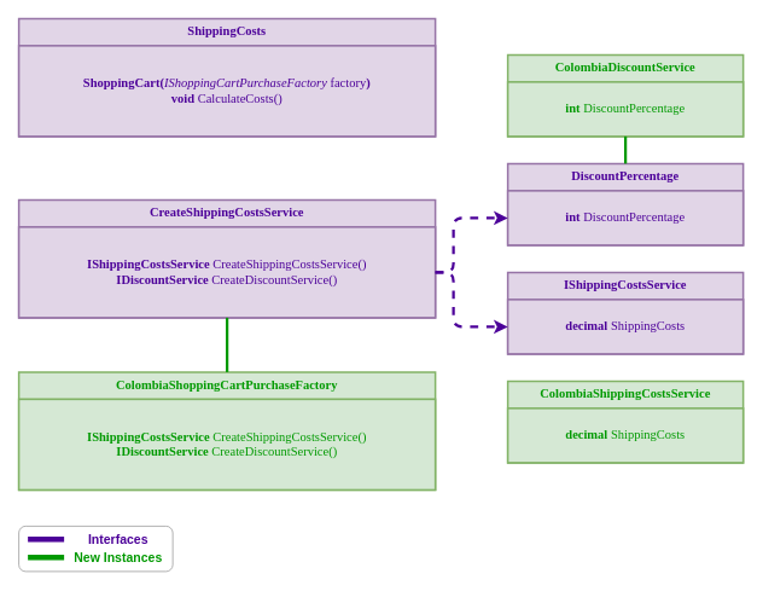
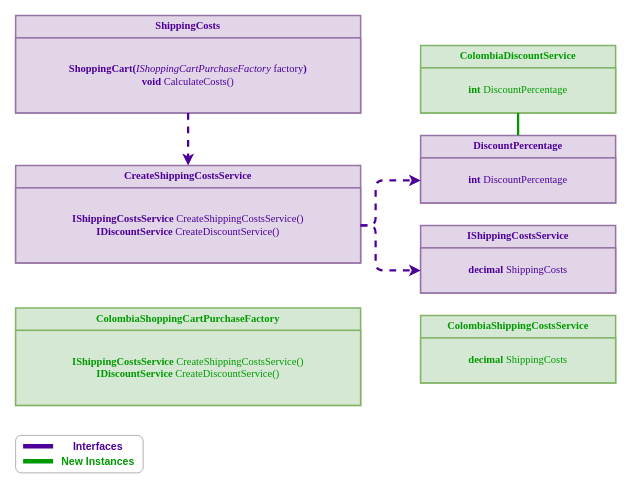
  <mxCell id="0" />
  <mxCell id="1" parent="0" />
  <mxCell id="2" value="" style="rounded=1;whiteSpace=wrap;html=1;strokeColor=#999999;" vertex="1" parent="1"><mxGeometry x="20" y="580" width="170" height="50" as="geometry" /></mxCell>
  <mxCell id="3" value="&lt;font color=&quot;#4c0099&quot; face=&quot;Verdana&quot; style=&quot;font-size: 14px;&quot;&gt;&lt;b&gt;ShippingCosts&lt;/b&gt;&lt;/font&gt;" style="swimlane;fontStyle=0;childLayout=stackLayout;horizontal=1;startSize=30;horizontalStack=0;resizeParent=1;resizeParentMax=0;resizeLast=0;collapsible=1;marginBottom=0;whiteSpace=wrap;html=1;fillColor=#e1d5e7;strokeColor=#9673a6;strokeWidth=2;" vertex="1" parent="1"><mxGeometry x="20" y="20" width="460" height="130" as="geometry" /></mxCell>
  <mxCell id="4" value="&lt;font face=&quot;Verdana&quot; color=&quot;#4c0099&quot;&gt;&lt;span style=&quot;font-size: 14px;&quot;&gt;&lt;b&gt;ShoppingCart(&lt;/b&gt;&lt;i&gt;IShoppingCartPurchaseFactory&lt;/i&gt; factory&lt;b&gt;)&lt;br&gt;void &lt;/b&gt;CalculateCosts()&lt;br&gt;&lt;/span&gt;&lt;/font&gt;" style="text;strokeColor=#9673a6;fillColor=#e1d5e7;align=center;verticalAlign=middle;spacingLeft=4;spacingRight=4;overflow=hidden;points=[[0,0.5],[1,0.5]];portConstraint=eastwest;rotatable=0;whiteSpace=wrap;html=1;strokeWidth=2;" vertex="1" parent="3"><mxGeometry y="30" width="460" height="100" as="geometry" /></mxCell>
  <mxCell id="5" value="&lt;font face=&quot;Verdana&quot; color=&quot;#4c0099&quot;&gt;&lt;span style=&quot;font-size: 14px;&quot;&gt;&lt;b&gt;CreateShippingCostsService&lt;/b&gt;&lt;/span&gt;&lt;/font&gt;" style="swimlane;fontStyle=0;childLayout=stackLayout;horizontal=1;startSize=30;horizontalStack=0;resizeParent=1;resizeParentMax=0;resizeLast=0;collapsible=1;marginBottom=0;whiteSpace=wrap;html=1;fillColor=#e1d5e7;strokeColor=#9673a6;strokeWidth=2;" vertex="1" parent="1"><mxGeometry x="20" y="220" width="460" height="130" as="geometry" /></mxCell>
  <mxCell id="6" value="&lt;font face=&quot;Verdana&quot; color=&quot;#4c0099&quot;&gt;&lt;span style=&quot;font-size: 14px;&quot;&gt;&lt;b&gt;IShippingCostsService &lt;/b&gt;CreateShippingCostsService()&lt;b&gt;&lt;br&gt;IDiscountService&amp;nbsp;&lt;/b&gt;CreateDiscountService()&lt;br&gt;&lt;/span&gt;&lt;/font&gt;" style="text;strokeColor=#9673a6;fillColor=#e1d5e7;align=center;verticalAlign=middle;spacingLeft=4;spacingRight=4;overflow=hidden;points=[[0,0.5],[1,0.5]];portConstraint=eastwest;rotatable=0;whiteSpace=wrap;html=1;strokeWidth=2;" vertex="1" parent="5"><mxGeometry y="30" width="460" height="100" as="geometry" /></mxCell>
+ <mxCell id="7" value="" style="endArrow=classic;html=1;rounded=1;entryX=0.5;entryY=0;entryDx=0;entryDy=0;exitX=0.5;exitY=1;exitDx=0;exitDy=0;strokeWidth=3;curved=0;strokeColor=#4C0099;dashed=1;" edge="1" parent="1" source="3" target="5"><mxGeometry width="50" height="50" relative="1" as="geometry"><mxPoint x="310" y="380" as="sourcePoint" /><mxPoint x="360" y="330" as="targetPoint" /></mxGeometry></mxCell>
  <mxCell id="8" value="&lt;font color=&quot;#009900&quot; face=&quot;Verdana&quot;&gt;&lt;span style=&quot;font-size: 14px;&quot;&gt;&lt;b style=&quot;&quot;&gt;ColombiaShoppingCartPurchaseFactory&lt;/b&gt;&lt;/span&gt;&lt;/font&gt;" style="swimlane;fontStyle=0;childLayout=stackLayout;horizontal=1;startSize=30;horizontalStack=0;resizeParent=1;resizeParentMax=0;resizeLast=0;collapsible=1;marginBottom=0;whiteSpace=wrap;html=1;fillColor=#D5E8D4;strokeColor=#82B366;strokeWidth=2;" vertex="1" parent="1"><mxGeometry x="20" y="410" width="460" height="130" as="geometry" /></mxCell>
  <mxCell id="9" value="&lt;font face=&quot;Verdana&quot;&gt;&lt;span style=&quot;font-size: 14px;&quot;&gt;&lt;font color=&quot;#009900&quot;&gt;&lt;b style=&quot;&quot;&gt;IShippingCostsService &lt;/b&gt;CreateShippingCostsService()&lt;b style=&quot;&quot;&gt;&lt;br&gt;IDiscountService&amp;nbsp;&lt;/b&gt;CreateDiscountService()&lt;/font&gt;&lt;br&gt;&lt;/span&gt;&lt;/font&gt;" style="text;strokeColor=#82B366;fillColor=#D5E8D4;align=center;verticalAlign=middle;spacingLeft=4;spacingRight=4;overflow=hidden;points=[[0,0.5],[1,0.5]];portConstraint=eastwest;rotatable=0;whiteSpace=wrap;html=1;strokeWidth=2;" vertex="1" parent="8"><mxGeometry y="30" width="460" height="100" as="geometry" /></mxCell>
- <mxCell id="10" value="" style="endArrow=none;html=1;rounded=1;exitX=0.5;exitY=1;exitDx=0;exitDy=0;entryX=0.5;entryY=0;entryDx=0;entryDy=0;curved=0;strokeWidth=3;strokeColor=#009900;" edge="1" parent="1" source="5" target="8"><mxGeometry width="50" height="50" relative="1" as="geometry"><mxPoint x="710" y="350" as="sourcePoint" /><mxPoint x="780" y="560" as="targetPoint" /></mxGeometry></mxCell>
  <mxCell id="11" value="&lt;font color=&quot;#4c0099&quot; face=&quot;Verdana&quot; style=&quot;font-size: 14px;&quot;&gt;&lt;b style=&quot;&quot;&gt;IShippingCostsService&lt;/b&gt;&lt;/font&gt;" style="swimlane;fontStyle=0;childLayout=stackLayout;horizontal=1;startSize=30;horizontalStack=0;resizeParent=1;resizeParentMax=0;resizeLast=0;collapsible=1;marginBottom=0;whiteSpace=wrap;html=1;fillColor=#E1D5E7;strokeColor=#9673A6;strokeWidth=2;" vertex="1" parent="1"><mxGeometry x="560" y="300" width="260" height="90" as="geometry" /></mxCell>
  <mxCell id="12" value="&lt;font color=&quot;#4c0099&quot; style=&quot;font-size: 14px;&quot; face=&quot;Verdana&quot;&gt;&lt;b style=&quot;&quot;&gt;decimal &lt;/b&gt;ShippingCosts&lt;/font&gt;" style="text;strokeColor=#9673A6;fillColor=#E1D5E7;align=center;verticalAlign=middle;spacingLeft=4;spacingRight=4;overflow=hidden;points=[[0,0.5],[1,0.5]];portConstraint=eastwest;rotatable=0;whiteSpace=wrap;html=1;strokeWidth=2;" vertex="1" parent="11"><mxGeometry y="30" width="260" height="60" as="geometry" /></mxCell>
  <mxCell id="13" value="&lt;font color=&quot;#4c0099&quot; face=&quot;Verdana&quot; style=&quot;font-size: 14px;&quot;&gt;&lt;b style=&quot;&quot;&gt;DiscountPercentage&lt;/b&gt;&lt;/font&gt;" style="swimlane;fontStyle=0;childLayout=stackLayout;horizontal=1;startSize=30;horizontalStack=0;resizeParent=1;resizeParentMax=0;resizeLast=0;collapsible=1;marginBottom=0;whiteSpace=wrap;html=1;fillColor=#E1D5E7;strokeColor=#9673A6;strokeWidth=2;" vertex="1" parent="1"><mxGeometry x="560" y="180" width="260" height="90" as="geometry" /></mxCell>
  <mxCell id="14" value="&lt;font color=&quot;#4c0099&quot; style=&quot;font-size: 14px;&quot; face=&quot;Verdana&quot;&gt;&lt;b style=&quot;&quot;&gt;int &lt;/b&gt;DiscountPercentage&lt;/font&gt;" style="text;strokeColor=#9673A6;fillColor=#E1D5E7;align=center;verticalAlign=middle;spacingLeft=4;spacingRight=4;overflow=hidden;points=[[0,0.5],[1,0.5]];portConstraint=eastwest;rotatable=0;whiteSpace=wrap;html=1;strokeWidth=2;" vertex="1" parent="13"><mxGeometry y="30" width="260" height="60" as="geometry" /></mxCell>
  <mxCell id="15" value="&lt;font color=&quot;#009900&quot; face=&quot;Verdana&quot; style=&quot;font-size: 14px;&quot;&gt;&lt;b style=&quot;&quot;&gt;ColombiaDiscountService&lt;/b&gt;&lt;/font&gt;" style="swimlane;fontStyle=0;childLayout=stackLayout;horizontal=1;startSize=30;horizontalStack=0;resizeParent=1;resizeParentMax=0;resizeLast=0;collapsible=1;marginBottom=0;whiteSpace=wrap;html=1;fillColor=#d5e8d4;strokeColor=#82b366;strokeWidth=2;" vertex="1" parent="1"><mxGeometry x="560" y="60" width="260" height="90" as="geometry" /></mxCell>
  <mxCell id="16" value="&lt;font color=&quot;#009900&quot; style=&quot;font-size: 14px;&quot; face=&quot;Verdana&quot;&gt;&lt;b style=&quot;&quot;&gt;int &lt;/b&gt;DiscountPercentage&lt;/font&gt;" style="text;strokeColor=#82b366;fillColor=#d5e8d4;align=center;verticalAlign=middle;spacingLeft=4;spacingRight=4;overflow=hidden;points=[[0,0.5],[1,0.5]];portConstraint=eastwest;rotatable=0;whiteSpace=wrap;html=1;strokeWidth=2;" vertex="1" parent="15"><mxGeometry y="30" width="260" height="60" as="geometry" /></mxCell>
  <mxCell id="17" value="&lt;font color=&quot;#009900&quot; face=&quot;Verdana&quot; style=&quot;font-size: 14px;&quot;&gt;&lt;b style=&quot;&quot;&gt;ColombiaShippingCostsService&lt;/b&gt;&lt;/font&gt;" style="swimlane;fontStyle=0;childLayout=stackLayout;horizontal=1;startSize=30;horizontalStack=0;resizeParent=1;resizeParentMax=0;resizeLast=0;collapsible=1;marginBottom=0;whiteSpace=wrap;html=1;fillColor=#d5e8d4;strokeColor=#82b366;strokeWidth=2;" vertex="1" parent="1"><mxGeometry x="560" y="420" width="260" height="90" as="geometry" /></mxCell>
  <mxCell id="18" value="&lt;font color=&quot;#009900&quot; style=&quot;font-size: 14px;&quot; face=&quot;Verdana&quot;&gt;&lt;b style=&quot;&quot;&gt;decimal &lt;/b&gt;ShippingCosts&lt;/font&gt;" style="text;strokeColor=#82b366;fillColor=#d5e8d4;align=center;verticalAlign=middle;spacingLeft=4;spacingRight=4;overflow=hidden;points=[[0,0.5],[1,0.5]];portConstraint=eastwest;rotatable=0;whiteSpace=wrap;html=1;strokeWidth=2;" vertex="1" parent="17"><mxGeometry y="30" width="260" height="60" as="geometry" /></mxCell>
  <mxCell id="19" value="" style="endArrow=classic;html=1;rounded=1;exitX=1;exitY=0.5;exitDx=0;exitDy=0;entryX=0;entryY=0.5;entryDx=0;entryDy=0;curved=0;strokeColor=#4C0099;strokeWidth=3;dashed=1;" edge="1" parent="1" source="6" target="14"><mxGeometry width="50" height="50" relative="1" as="geometry"><mxPoint x="290" y="400" as="sourcePoint" /><mxPoint x="340" y="350" as="targetPoint" /><Array as="points"><mxPoint x="500" y="300" /><mxPoint x="500" y="240" /></Array></mxGeometry></mxCell>
  <mxCell id="20" value="" style="endArrow=classic;html=1;rounded=1;exitX=1;exitY=0.5;exitDx=0;exitDy=0;entryX=0;entryY=0.5;entryDx=0;entryDy=0;strokeWidth=3;strokeColor=#4C0099;curved=0;dashed=1;" edge="1" parent="1" source="6" target="12"><mxGeometry width="50" height="50" relative="1" as="geometry"><mxPoint x="290" y="400" as="sourcePoint" /><mxPoint x="340" y="350" as="targetPoint" /><Array as="points"><mxPoint x="500" y="300" /><mxPoint x="500" y="360" /></Array></mxGeometry></mxCell>
  <mxCell id="21" value="" style="endArrow=none;html=1;rounded=1;entryX=0.5;entryY=0;entryDx=0;entryDy=0;curved=0;strokeWidth=3;strokeColor=#009900;" edge="1" parent="1" source="16" target="13"><mxGeometry width="50" height="50" relative="1" as="geometry"><mxPoint x="790" y="110" as="sourcePoint" /><mxPoint x="790" y="170" as="targetPoint" /></mxGeometry></mxCell>
  <mxCell id="22" value="" style="endArrow=none;html=1;rounded=0;strokeWidth=6;strokeColor=#4C0099;" edge="1" parent="1"><mxGeometry width="50" height="50" relative="1" as="geometry"><mxPoint x="30" y="594.5" as="sourcePoint" /><mxPoint x="70" y="594.5" as="targetPoint" /></mxGeometry></mxCell>
  <mxCell id="23" value="&lt;font color=&quot;#4c0099&quot; style=&quot;font-size: 14px;&quot;&gt;&lt;b&gt;Interfaces&lt;/b&gt;&lt;/font&gt;" style="text;html=1;align=center;verticalAlign=middle;whiteSpace=wrap;rounded=0;" vertex="1" parent="1"><mxGeometry x="80" y="580" width="100" height="30" as="geometry" /></mxCell>
  <mxCell id="24" value="" style="endArrow=none;html=1;rounded=0;strokeWidth=6;strokeColor=#009900;" edge="1" parent="1"><mxGeometry width="50" height="50" relative="1" as="geometry"><mxPoint x="30" y="614.5" as="sourcePoint" /><mxPoint x="70" y="614.5" as="targetPoint" /></mxGeometry></mxCell>
  <mxCell id="25" value="&lt;font color=&quot;#009900&quot; style=&quot;font-size: 14px;&quot;&gt;&lt;b&gt;New Instances&lt;/b&gt;&lt;/font&gt;" style="text;html=1;align=center;verticalAlign=middle;whiteSpace=wrap;rounded=0;" vertex="1" parent="1"><mxGeometry x="80" y="600" width="100" height="30" as="geometry" /></mxCell>
